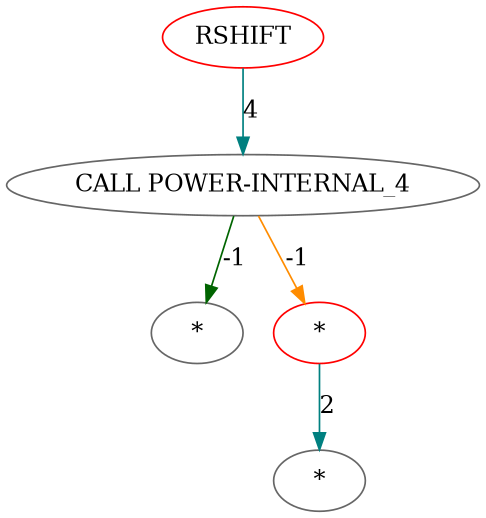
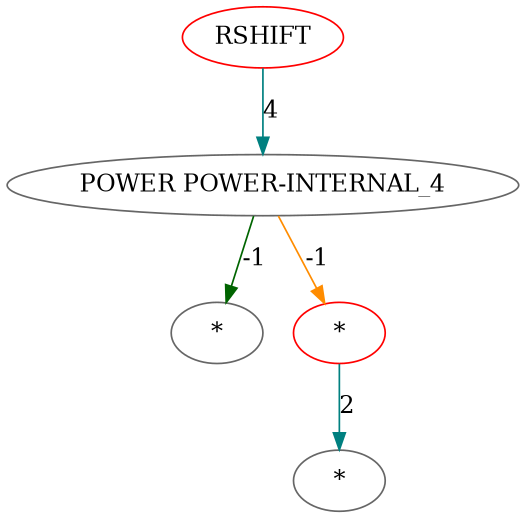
  digraph {
    node [color=gray40]
    edge [cost=-1 color=teal]
    n1 [cost=1677 label=RSHIFT color=red]
-   n2 [cost=0 label="CALL POWER-INTERNAL_4"]
+   n2 [cost=0 label="POWER POWER-INTERNAL_4"]
    n3 [cost=645 label="*"]
    n4 [cost=172 label="*" color=red]
    n5 [cost=86 label="*"]
    n1 -> n2 [cost=4 label=4]
    n2 -> n3 [label=-1 color=darkgreen]
    n2 -> n4 [label=-1 color=darkorange]
    n4 -> n5 [cost=2 label=2]
  }
